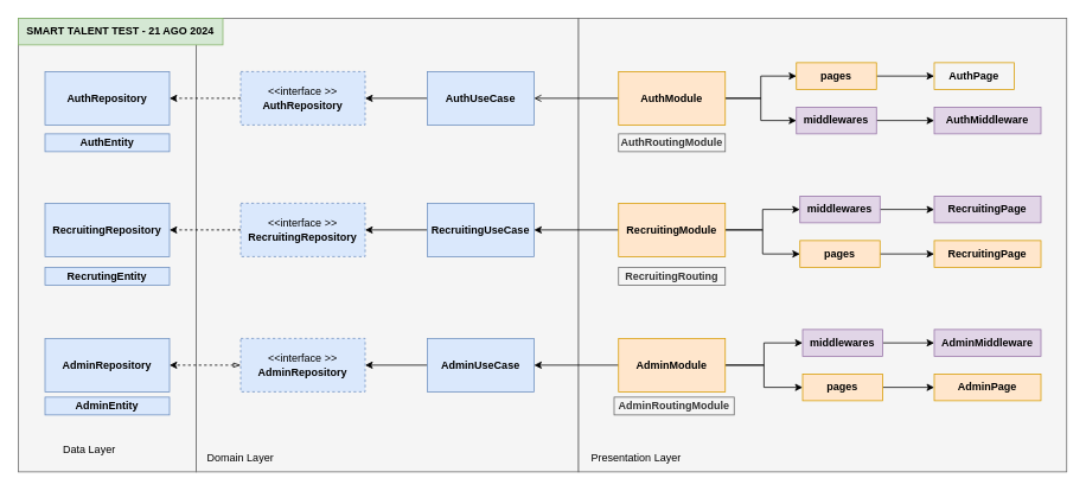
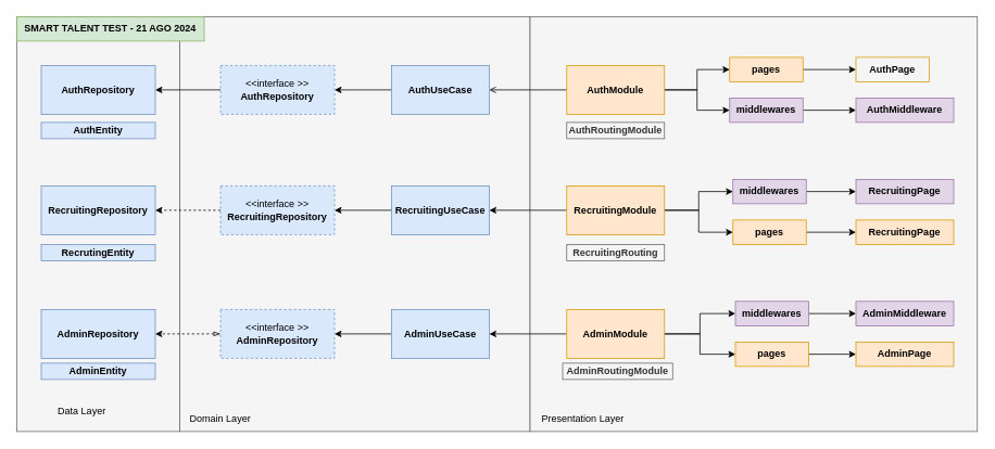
  <mxCell id="0" />
  <mxCell id="1" parent="0" />
  <mxCell id="2" value="" style="rounded=0;whiteSpace=wrap;html=1;fillColor=#f5f5f5;strokeColor=#666666;fontColor=#333333;" vertex="1" parent="1"><mxGeometry x="220" y="20" width="430" height="510" as="geometry" /></mxCell>
  <mxCell id="3" value="" style="rounded=0;whiteSpace=wrap;html=1;fillColor=#f5f5f5;strokeColor=#666666;fontColor=#333333;" vertex="1" parent="1"><mxGeometry x="650" y="20" width="549" height="510" as="geometry" /></mxCell>
  <mxCell id="4" style="edgeStyle=orthogonalEdgeStyle;rounded=0;orthogonalLoop=1;jettySize=auto;html=1;entryX=0;entryY=0.5;entryDx=0;entryDy=0;" edge="1" parent="1" source="7" target="17"><mxGeometry relative="1" as="geometry" /></mxCell>
  <mxCell id="5" style="edgeStyle=orthogonalEdgeStyle;rounded=0;orthogonalLoop=1;jettySize=auto;html=1;" edge="1" parent="1" source="7" target="27"><mxGeometry relative="1" as="geometry" /></mxCell>
  <mxCell id="6" value="" style="edgeStyle=orthogonalEdgeStyle;rounded=0;orthogonalLoop=1;jettySize=auto;html=1;endArrow=open;" edge="1" parent="1" source="7" target="29"><mxGeometry relative="1" as="geometry" /></mxCell>
  <mxCell id="7" value="AuthModule" style="rounded=0;whiteSpace=wrap;html=1;fillColor=#ffe6cc;strokeColor=#d79b00;fontStyle=1" vertex="1" parent="1"><mxGeometry x="695" y="80" width="120" height="60" as="geometry" /></mxCell>
  <mxCell id="8" style="edgeStyle=orthogonalEdgeStyle;rounded=0;orthogonalLoop=1;jettySize=auto;html=1;entryX=0;entryY=0.5;entryDx=0;entryDy=0;" edge="1" parent="1" source="11" target="19"><mxGeometry relative="1" as="geometry" /></mxCell>
  <mxCell id="9" style="edgeStyle=orthogonalEdgeStyle;rounded=0;orthogonalLoop=1;jettySize=auto;html=1;" edge="1" parent="1" source="11" target="25"><mxGeometry relative="1" as="geometry" /></mxCell>
  <mxCell id="10" value="" style="edgeStyle=orthogonalEdgeStyle;rounded=0;orthogonalLoop=1;jettySize=auto;html=1;" edge="1" parent="1" source="11" target="31"><mxGeometry relative="1" as="geometry" /></mxCell>
  <mxCell id="11" value="RecruitingModule" style="rounded=0;whiteSpace=wrap;html=1;fillColor=#ffe6cc;strokeColor=#d79b00;fontStyle=1" vertex="1" parent="1"><mxGeometry x="695" y="228" width="120" height="60" as="geometry" /></mxCell>
  <mxCell id="12" style="edgeStyle=orthogonalEdgeStyle;rounded=0;orthogonalLoop=1;jettySize=auto;html=1;entryX=0;entryY=0.5;entryDx=0;entryDy=0;" edge="1" parent="1" source="15" target="21"><mxGeometry relative="1" as="geometry" /></mxCell>
  <mxCell id="13" style="edgeStyle=orthogonalEdgeStyle;rounded=0;orthogonalLoop=1;jettySize=auto;html=1;" edge="1" parent="1" source="15" target="23"><mxGeometry relative="1" as="geometry" /></mxCell>
  <mxCell id="14" value="" style="edgeStyle=orthogonalEdgeStyle;rounded=0;orthogonalLoop=1;jettySize=auto;html=1;" edge="1" parent="1" source="15" target="33"><mxGeometry relative="1" as="geometry" /></mxCell>
  <mxCell id="15" value="AdminModule" style="rounded=0;whiteSpace=wrap;html=1;fillColor=#ffe6cc;strokeColor=#d79b00;fontStyle=1" vertex="1" parent="1"><mxGeometry x="695" y="380" width="120" height="60" as="geometry" /></mxCell>
  <mxCell id="16" value="" style="edgeStyle=orthogonalEdgeStyle;rounded=0;orthogonalLoop=1;jettySize=auto;html=1;" edge="1" parent="1" source="17" target="34"><mxGeometry relative="1" as="geometry" /></mxCell>
  <mxCell id="17" value="pages" style="rounded=0;whiteSpace=wrap;html=1;fillColor=#ffe6cc;strokeColor=#d79b00;fontStyle=1" vertex="1" parent="1"><mxGeometry x="895" y="70" width="90" height="30" as="geometry" /></mxCell>
  <mxCell id="18" style="edgeStyle=orthogonalEdgeStyle;rounded=0;orthogonalLoop=1;jettySize=auto;html=1;" edge="1" parent="1" source="19" target="40"><mxGeometry relative="1" as="geometry" /></mxCell>
  <mxCell id="19" value="middlewares" style="rounded=0;whiteSpace=wrap;html=1;fillColor=#e1d5e7;strokeColor=#9673a6;fontStyle=1" vertex="1" parent="1"><mxGeometry x="899" y="220" width="90" height="30" as="geometry" /></mxCell>
  <mxCell id="20" style="edgeStyle=orthogonalEdgeStyle;rounded=0;orthogonalLoop=1;jettySize=auto;html=1;entryX=0;entryY=0.5;entryDx=0;entryDy=0;" edge="1" parent="1" source="21" target="36"><mxGeometry relative="1" as="geometry" /></mxCell>
  <mxCell id="21" value="middlewares" style="rounded=0;whiteSpace=wrap;html=1;fillColor=#e1d5e7;strokeColor=#9673a6;fontStyle=1" vertex="1" parent="1"><mxGeometry x="902" y="370" width="90" height="30" as="geometry" /></mxCell>
  <mxCell id="22" value="" style="edgeStyle=orthogonalEdgeStyle;rounded=0;orthogonalLoop=1;jettySize=auto;html=1;" edge="1" parent="1" source="23" target="41"><mxGeometry relative="1" as="geometry" /></mxCell>
  <mxCell id="23" value="pages" style="rounded=0;whiteSpace=wrap;html=1;fillColor=#ffe6cc;strokeColor=#d79b00;fontStyle=1" vertex="1" parent="1"><mxGeometry x="902" y="420" width="90" height="30" as="geometry" /></mxCell>
  <mxCell id="24" value="" style="edgeStyle=orthogonalEdgeStyle;rounded=0;orthogonalLoop=1;jettySize=auto;html=1;" edge="1" parent="1" source="25" target="35"><mxGeometry relative="1" as="geometry" /></mxCell>
  <mxCell id="25" value="pages" style="rounded=0;whiteSpace=wrap;html=1;fillColor=#ffe6cc;strokeColor=#d79b00;fontStyle=1" vertex="1" parent="1"><mxGeometry x="899" y="270" width="90" height="30" as="geometry" /></mxCell>
  <mxCell id="26" style="edgeStyle=orthogonalEdgeStyle;rounded=0;orthogonalLoop=1;jettySize=auto;html=1;" edge="1" parent="1" source="27" target="42"><mxGeometry relative="1" as="geometry" /></mxCell>
  <mxCell id="27" value="middlewares" style="rounded=0;whiteSpace=wrap;html=1;fillColor=#e1d5e7;strokeColor=#9673a6;fontStyle=1" vertex="1" parent="1"><mxGeometry x="895" y="120" width="90" height="30" as="geometry" /></mxCell>
  <mxCell id="28" value="" style="edgeStyle=orthogonalEdgeStyle;rounded=0;orthogonalLoop=1;jettySize=auto;html=1;" edge="1" parent="1" source="29" target="39"><mxGeometry relative="1" as="geometry" /></mxCell>
  <mxCell id="29" value="AuthUseCase" style="rounded=0;whiteSpace=wrap;html=1;fillColor=#dae8fc;strokeColor=#6c8ebf;fontStyle=1" vertex="1" parent="1"><mxGeometry x="480" y="80" width="120" height="60" as="geometry" /></mxCell>
  <mxCell id="30" style="edgeStyle=orthogonalEdgeStyle;rounded=0;orthogonalLoop=1;jettySize=auto;html=1;" edge="1" parent="1" source="31" target="38"><mxGeometry relative="1" as="geometry" /></mxCell>
  <mxCell id="31" value="RecruitingUseCase" style="rounded=0;whiteSpace=wrap;html=1;fillColor=#dae8fc;strokeColor=#6c8ebf;fontStyle=1" vertex="1" parent="1"><mxGeometry x="480" y="228" width="120" height="60" as="geometry" /></mxCell>
  <mxCell id="32" value="" style="edgeStyle=orthogonalEdgeStyle;rounded=0;orthogonalLoop=1;jettySize=auto;html=1;" edge="1" parent="1" source="33" target="37"><mxGeometry relative="1" as="geometry" /></mxCell>
  <mxCell id="33" value="AdminUseCase" style="rounded=0;whiteSpace=wrap;html=1;fillColor=#dae8fc;strokeColor=#6c8ebf;fontStyle=1" vertex="1" parent="1"><mxGeometry x="480" y="380" width="120" height="60" as="geometry" /></mxCell>
  <mxCell id="34" value="AuthPage" style="rounded=0;whiteSpace=wrap;html=1;fillColor=#f5f5f5;strokeColor=#d79b00;fontStyle=1;" vertex="1" parent="1"><mxGeometry x="1050" y="70" width="90" height="30" as="geometry" /></mxCell>
  <mxCell id="35" value="RecruitingPage" style="rounded=0;whiteSpace=wrap;html=1;fillColor=#ffe6cc;strokeColor=#d79b00;fontStyle=1" vertex="1" parent="1"><mxGeometry x="1050" y="270" width="120" height="30" as="geometry" /></mxCell>
  <mxCell id="36" value="AdminMiddleware" style="rounded=0;whiteSpace=wrap;html=1;fillColor=#e1d5e7;strokeColor=#9673a6;fontStyle=1" vertex="1" parent="1"><mxGeometry x="1050" y="370" width="120" height="30" as="geometry" /></mxCell>
  <mxCell id="37" value="&lt;span style=&quot;font-weight: 400;&quot;&gt;&amp;lt;&amp;lt;interface &amp;gt;&amp;gt;&lt;/span&gt;&lt;br&gt;AdminRepository" style="rounded=0;whiteSpace=wrap;html=1;fillColor=#dae8fc;strokeColor=#6c8ebf;fontStyle=1;dashed=1;" vertex="1" parent="1"><mxGeometry x="270" y="380" width="140" height="60" as="geometry" /></mxCell>
  <mxCell id="38" value="&lt;span style=&quot;font-weight: normal;&quot;&gt;&amp;lt;&amp;lt;interface &amp;gt;&amp;gt;&lt;/span&gt;&lt;br&gt;RecruitingRepository" style="rounded=0;whiteSpace=wrap;html=1;fillColor=#dae8fc;strokeColor=#6c8ebf;fontStyle=1;dashed=1;" vertex="1" parent="1"><mxGeometry x="270" y="228" width="140" height="60" as="geometry" /></mxCell>
  <mxCell id="39" value="&lt;span style=&quot;font-weight: 400;&quot;&gt;&amp;lt;&amp;lt;interface &amp;gt;&amp;gt;&lt;/span&gt;&lt;br&gt;AuthRepository" style="rounded=0;whiteSpace=wrap;html=1;fillColor=#dae8fc;strokeColor=#6c8ebf;fontStyle=1;dashed=1;" vertex="1" parent="1"><mxGeometry x="270" y="80" width="140" height="60" as="geometry" /></mxCell>
  <mxCell id="40" value="RecruitingPage" style="rounded=0;whiteSpace=wrap;html=1;fillColor=#e1d5e7;strokeColor=#9673a6;fontStyle=1" vertex="1" parent="1"><mxGeometry x="1050" y="220" width="120" height="30" as="geometry" /></mxCell>
  <mxCell id="41" value="AdminPage" style="rounded=0;whiteSpace=wrap;html=1;fillColor=#ffe6cc;strokeColor=#d79b00;fontStyle=1" vertex="1" parent="1"><mxGeometry x="1050" y="420" width="120" height="30" as="geometry" /></mxCell>
  <mxCell id="42" value="AuthMiddleware" style="rounded=0;whiteSpace=wrap;html=1;fillColor=#e1d5e7;strokeColor=#9673a6;fontStyle=1" vertex="1" parent="1"><mxGeometry x="1050" y="120" width="120" height="30" as="geometry" /></mxCell>
  <mxCell id="43" value="AuthRoutingModule" style="rounded=0;whiteSpace=wrap;html=1;fillColor=#f5f5f5;strokeColor=#666666;fontStyle=1;fontColor=#333333;" vertex="1" parent="1"><mxGeometry x="695" y="150" width="120" height="20" as="geometry" /></mxCell>
  <mxCell id="44" value="RecruitingRouting" style="rounded=0;whiteSpace=wrap;html=1;fillColor=#f5f5f5;strokeColor=#666666;fontStyle=1;fontColor=#333333;" vertex="1" parent="1"><mxGeometry x="695" y="300" width="120" height="20" as="geometry" /></mxCell>
  <mxCell id="45" value="AdminRoutingModule" style="rounded=0;whiteSpace=wrap;html=1;fillColor=#f5f5f5;strokeColor=#666666;fontStyle=1;fontColor=#333333;" vertex="1" parent="1"><mxGeometry x="690" y="446" width="135" height="20" as="geometry" /></mxCell>
  <mxCell id="46" value="Domain Layer" style="text;html=1;align=center;verticalAlign=middle;whiteSpace=wrap;rounded=0;" vertex="1" parent="1"><mxGeometry x="220" y="500" width="100" height="30" as="geometry" /></mxCell>
  <mxCell id="47" value="Presentation Layer" style="text;html=1;align=center;verticalAlign=middle;whiteSpace=wrap;rounded=0;" vertex="1" parent="1"><mxGeometry x="650" y="500" width="130" height="30" as="geometry" /></mxCell>
  <mxCell id="48" value="" style="rounded=0;whiteSpace=wrap;html=1;fillColor=#f5f5f5;strokeColor=#666666;fontColor=#333333;" vertex="1" parent="1"><mxGeometry x="20" y="20" width="200" height="510" as="geometry" /></mxCell>
  <mxCell id="49" value="Data Layer" style="text;html=1;align=center;verticalAlign=middle;whiteSpace=wrap;rounded=0;" vertex="1" parent="1"><mxGeometry x="50" y="490" width="100" height="30" as="geometry" /></mxCell>
  <mxCell id="50" value="AdminRepository" style="rounded=0;whiteSpace=wrap;html=1;fillColor=#dae8fc;strokeColor=#6c8ebf;fontStyle=1" vertex="1" parent="1"><mxGeometry x="50" y="380" width="140" height="60" as="geometry" /></mxCell>
  <mxCell id="51" value="RecruitingRepository" style="rounded=0;whiteSpace=wrap;html=1;fillColor=#dae8fc;strokeColor=#6c8ebf;fontStyle=1" vertex="1" parent="1"><mxGeometry x="50" y="228" width="140" height="60" as="geometry" /></mxCell>
  <mxCell id="52" value="AuthRepository" style="rounded=0;whiteSpace=wrap;html=1;fillColor=#dae8fc;strokeColor=#6c8ebf;fontStyle=1" vertex="1" parent="1"><mxGeometry x="50" y="80" width="140" height="60" as="geometry" /></mxCell>
- <mxCell id="53" style="edgeStyle=orthogonalEdgeStyle;rounded=0;orthogonalLoop=1;jettySize=auto;html=1;dashed=1;" edge="1" parent="1" source="39" target="52"><mxGeometry relative="1" as="geometry" /></mxCell>
+ <mxCell id="53" style="edgeStyle=orthogonalEdgeStyle;rounded=0;orthogonalLoop=1;jettySize=auto;html=1;dashed=0;" edge="1" parent="1" source="39" target="52"><mxGeometry relative="1" as="geometry" /></mxCell>
  <mxCell id="54" style="edgeStyle=orthogonalEdgeStyle;rounded=0;orthogonalLoop=1;jettySize=auto;html=1;dashed=1;" edge="1" parent="1" source="38" target="51"><mxGeometry relative="1" as="geometry" /></mxCell>
  <mxCell id="55" style="edgeStyle=orthogonalEdgeStyle;rounded=0;orthogonalLoop=1;jettySize=auto;html=1;entryX=1;entryY=0.5;entryDx=0;entryDy=0;startArrow=blockThin;startFill=0;dashed=1;" edge="1" parent="1" source="37" target="50"><mxGeometry relative="1" as="geometry" /></mxCell>
  <mxCell id="56" value="AuthEntity" style="rounded=0;whiteSpace=wrap;html=1;fillColor=#dae8fc;strokeColor=#6c8ebf;fontStyle=1" vertex="1" parent="1"><mxGeometry x="50" y="150" width="140" height="20" as="geometry" /></mxCell>
  <mxCell id="57" value="RecrutingEntity" style="rounded=0;whiteSpace=wrap;html=1;fillColor=#dae8fc;strokeColor=#6c8ebf;fontStyle=1" vertex="1" parent="1"><mxGeometry x="50" y="300" width="140" height="20" as="geometry" /></mxCell>
  <mxCell id="58" value="SMART TALENT TEST - 21 AGO 2024" style="text;html=1;align=center;verticalAlign=middle;whiteSpace=wrap;rounded=0;fontStyle=1;fillColor=#d5e8d4;strokeColor=#82b366;" vertex="1" parent="1"><mxGeometry x="20" y="20" width="230" height="30" as="geometry" /></mxCell>
  <mxCell id="59" value="AdminEntity" style="rounded=0;whiteSpace=wrap;html=1;fillColor=#dae8fc;strokeColor=#6c8ebf;fontStyle=1" vertex="1" parent="1"><mxGeometry x="50" y="446" width="140" height="20" as="geometry" /></mxCell>
